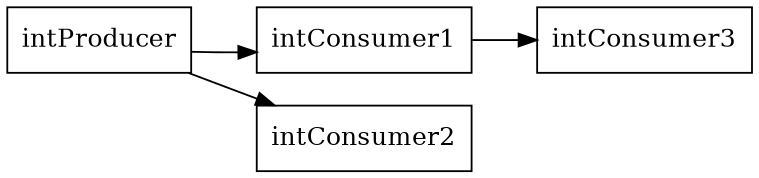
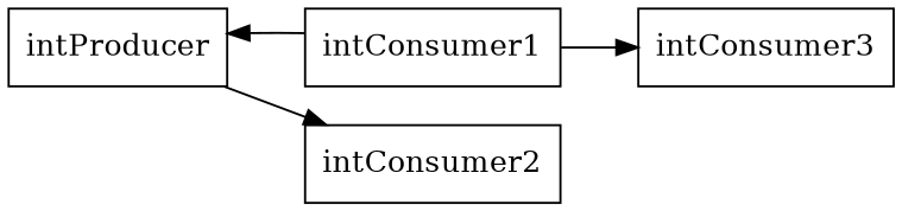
  digraph {
    rankdir=LR
    node [shape=box]
    n1 [label=intProducer]
    n2 [label=intConsumer1]
    n3 [label=intConsumer2]
    n4 [label=intConsumer3]
-   n1 -> n2
+   n2 -> n1
    n1 -> n3
    n2 -> n4
  }
